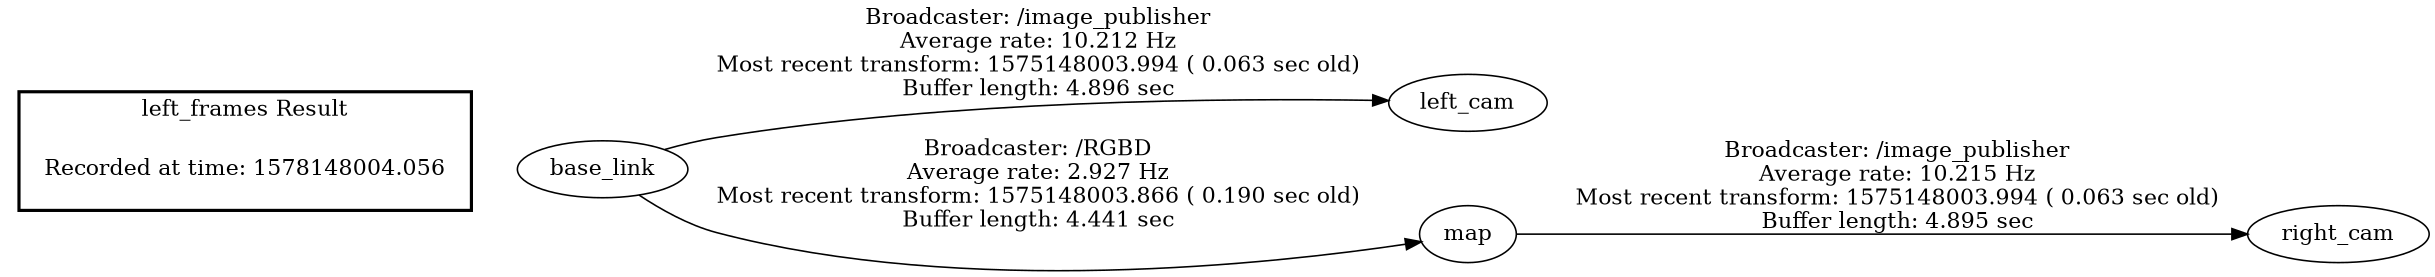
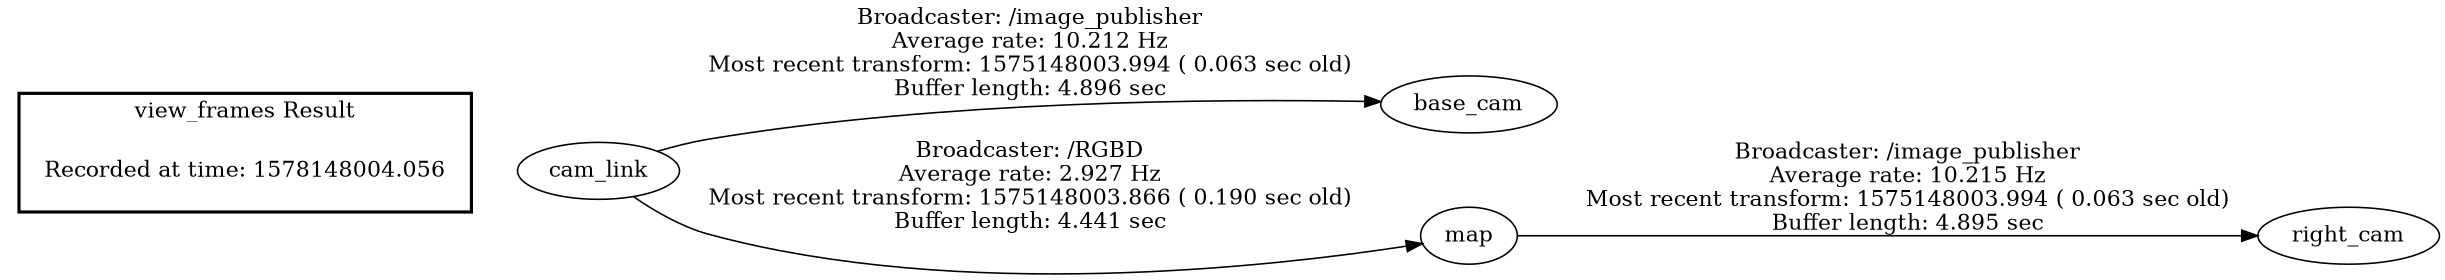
  digraph {
    rankdir=LR
    n1 [label="Recorded at time: 1578148004.056" shape=plaintext]
-   base_link
-   left_cam
+   base_link [label=cam_link]
+   left_cam [label=base_cam]
    map
    right_cam
    subgraph cluster_1 {
      color=black
-     label="left_frames Result"
+     label="view_frames Result"
      style=bold
      n1
    }
    n1 -> base_link [style=invis]
    base_link -> left_cam [label="Broadcaster: /image_publisher\nAverage rate: 10.212 Hz\nMost recent transform: 1575148003.994 ( 0.063 sec old)\nBuffer length: 4.896 sec\n"]
    base_link -> map [label="Broadcaster: /RGBD\nAverage rate: 2.927 Hz\nMost recent transform: 1575148003.866 ( 0.190 sec old)\nBuffer length: 4.441 sec\n"]
    map -> right_cam [label="Broadcaster: /image_publisher\nAverage rate: 10.215 Hz\nMost recent transform: 1575148003.994 ( 0.063 sec old)\nBuffer length: 4.895 sec\n"]
  }
